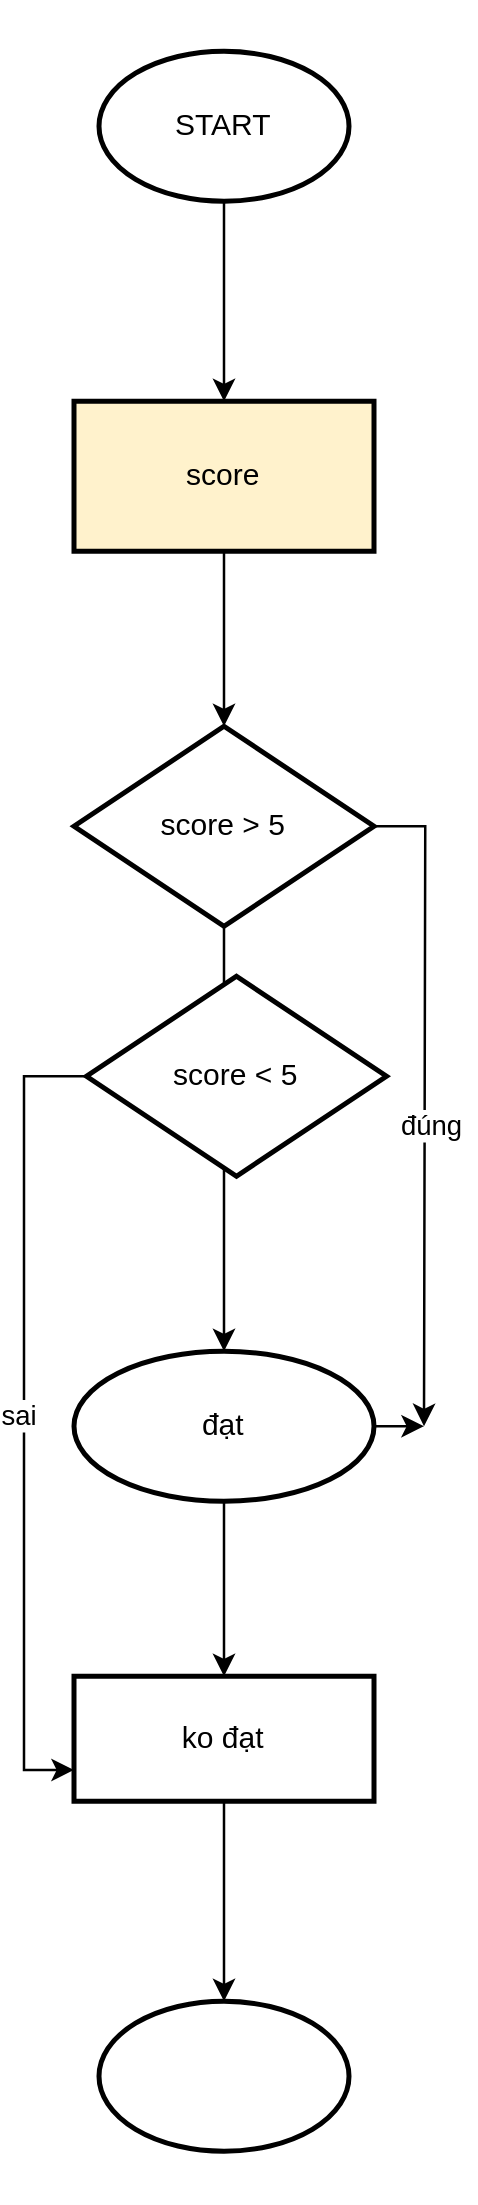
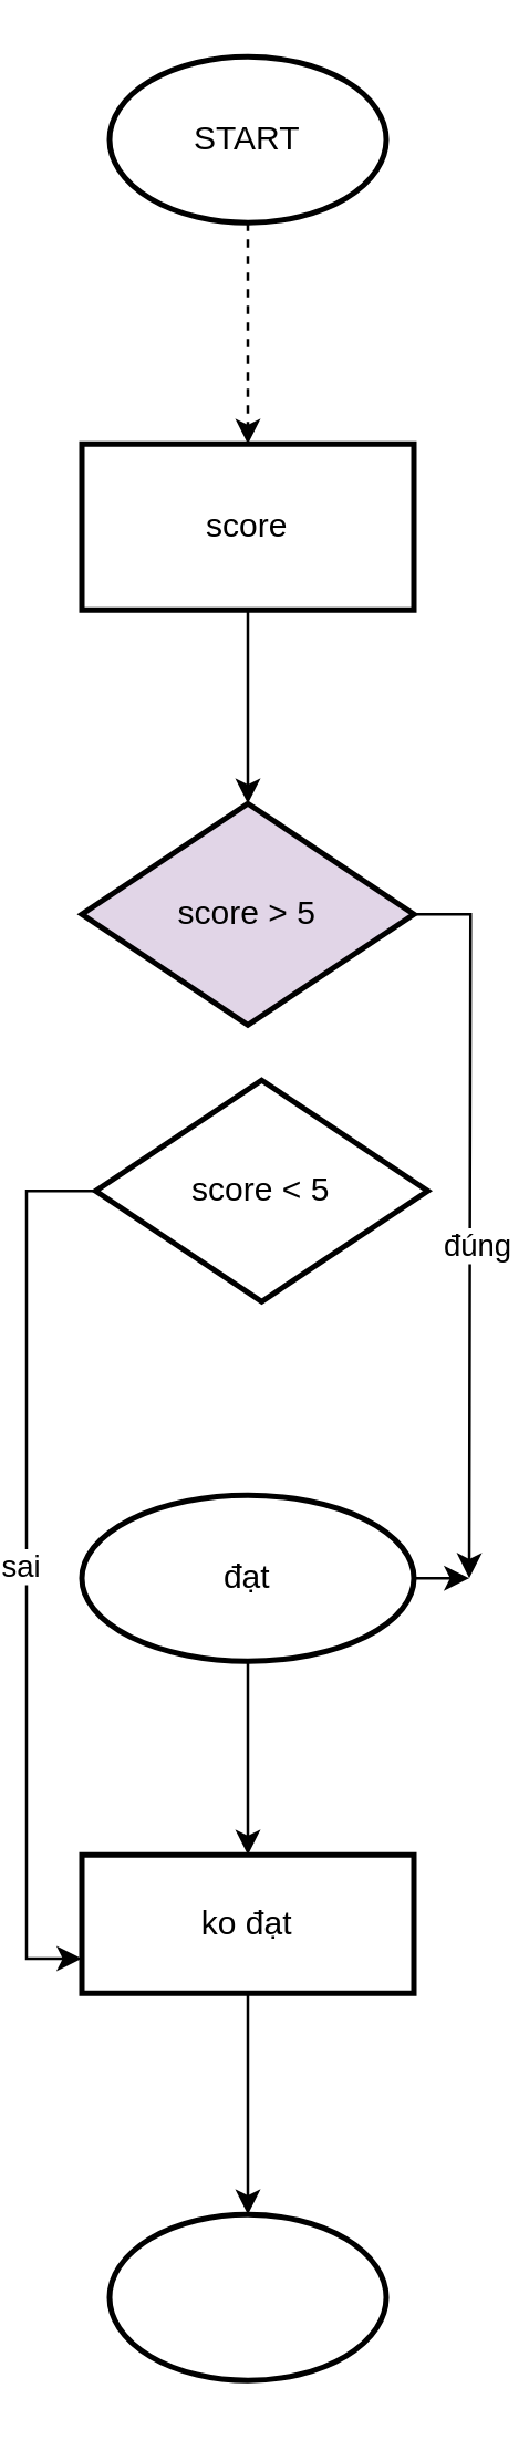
  <mxCell id="0" />
  <mxCell id="1" parent="0" />
- <mxCell id="2" value="" style="edgeStyle=orthogonalEdgeStyle;rounded=0;orthogonalLoop=1;jettySize=auto;html=1;" edge="1" parent="1" source="3" target="5"><mxGeometry relative="1" as="geometry" /></mxCell>
+ <mxCell id="2" value="" style="edgeStyle=orthogonalEdgeStyle;rounded=0;orthogonalLoop=1;jettySize=auto;html=1;dashed=1;" edge="1" parent="1" source="3" target="5"><mxGeometry relative="1" as="geometry" /></mxCell>
  <mxCell id="3" value="START" style="strokeWidth=2;html=1;shape=mxgraph.flowchart.start_1;whiteSpace=wrap;" vertex="1" parent="1"><mxGeometry x="30" y="20" width="100" height="60" as="geometry" /></mxCell>
  <mxCell id="4" value="" style="edgeStyle=orthogonalEdgeStyle;rounded=0;orthogonalLoop=1;jettySize=auto;html=1;" edge="1" parent="1" source="5" target="9"><mxGeometry relative="1" as="geometry" /></mxCell>
- <mxCell id="5" value="score" style="whiteSpace=wrap;html=1;strokeWidth=2;fillColor=#fff2cc;" vertex="1" parent="1"><mxGeometry x="20" y="160" width="120" height="60" as="geometry" /></mxCell>
- <mxCell id="6" value="" style="edgeStyle=orthogonalEdgeStyle;rounded=0;orthogonalLoop=1;jettySize=auto;html=1;" edge="1" parent="1" source="9" target="12"><mxGeometry relative="1" as="geometry" /></mxCell>
+ <mxCell id="5" value="score" style="whiteSpace=wrap;html=1;strokeWidth=2;" vertex="1" parent="1"><mxGeometry x="20" y="160" width="120" height="60" as="geometry" /></mxCell>
  <mxCell id="7" style="edgeStyle=orthogonalEdgeStyle;rounded=0;orthogonalLoop=1;jettySize=auto;html=1;" edge="1" parent="1" source="9"><mxGeometry relative="1" as="geometry"><mxPoint x="160" y="570" as="targetPoint" /></mxGeometry></mxCell>
  <mxCell id="8" value="đúng" style="edgeLabel;html=1;align=center;verticalAlign=middle;resizable=0;points=[];" vertex="1" connectable="0" parent="7"><mxGeometry x="0.079" y="2" relative="1" as="geometry"><mxPoint y="-1" as="offset" /></mxGeometry></mxCell>
- <mxCell id="9" value="score &amp;gt; 5" style="rhombus;whiteSpace=wrap;html=1;strokeWidth=2;" vertex="1" parent="1"><mxGeometry x="20" y="290" width="120" height="80" as="geometry" /></mxCell>
+ <mxCell id="9" value="score &amp;gt; 5" style="rhombus;whiteSpace=wrap;html=1;strokeWidth=2;fillColor=#e1d5e7;" vertex="1" parent="1"><mxGeometry x="20" y="290" width="120" height="80" as="geometry" /></mxCell>
  <mxCell id="10" value="" style="edgeStyle=orthogonalEdgeStyle;rounded=0;orthogonalLoop=1;jettySize=auto;html=1;" edge="1" parent="1" source="12" target="13"><mxGeometry relative="1" as="geometry" /></mxCell>
  <mxCell id="11" style="edgeStyle=orthogonalEdgeStyle;rounded=0;orthogonalLoop=1;jettySize=auto;html=1;exitX=1;exitY=0.5;exitDx=0;exitDy=0;" edge="1" parent="1" source="12"><mxGeometry relative="1" as="geometry"><mxPoint x="160" y="570" as="targetPoint" /></mxGeometry></mxCell>
  <mxCell id="12" value="đạt" style="ellipse;whiteSpace=wrap;html=1;strokeWidth=2;" vertex="1" parent="1"><mxGeometry x="20" y="540" width="120" height="60" as="geometry" /></mxCell>
  <mxCell id="13" value="ko đạt" style="whiteSpace=wrap;html=1;strokeWidth=2;" vertex="1" parent="1"><mxGeometry x="20" y="670" width="120" height="50" as="geometry" /></mxCell>
  <mxCell id="14" value="" style="strokeWidth=2;html=1;shape=mxgraph.flowchart.start_1;whiteSpace=wrap;" vertex="1" parent="1"><mxGeometry x="30" y="800" width="100" height="60" as="geometry" /></mxCell>
  <mxCell id="15" style="edgeStyle=orthogonalEdgeStyle;rounded=0;orthogonalLoop=1;jettySize=auto;html=1;entryX=0.5;entryY=0;entryDx=0;entryDy=0;entryPerimeter=0;" edge="1" parent="1" source="13" target="14"><mxGeometry relative="1" as="geometry" /></mxCell>
  <mxCell id="16" style="edgeStyle=orthogonalEdgeStyle;rounded=0;orthogonalLoop=1;jettySize=auto;html=1;exitX=0;exitY=0.5;exitDx=0;exitDy=0;entryX=0;entryY=0.75;entryDx=0;entryDy=0;" edge="1" parent="1" source="18" target="13"><mxGeometry relative="1" as="geometry" /></mxCell>
  <mxCell id="17" value="sai" style="edgeLabel;html=1;align=center;verticalAlign=middle;resizable=0;points=[];" vertex="1" connectable="0" parent="16"><mxGeometry x="-0.009" y="-3" relative="1" as="geometry"><mxPoint as="offset" /></mxGeometry></mxCell>
  <mxCell id="18" value="score &amp;lt; 5" style="rhombus;whiteSpace=wrap;html=1;strokeWidth=2;" vertex="1" parent="1"><mxGeometry x="25" y="390" width="120" height="80" as="geometry" /></mxCell>
